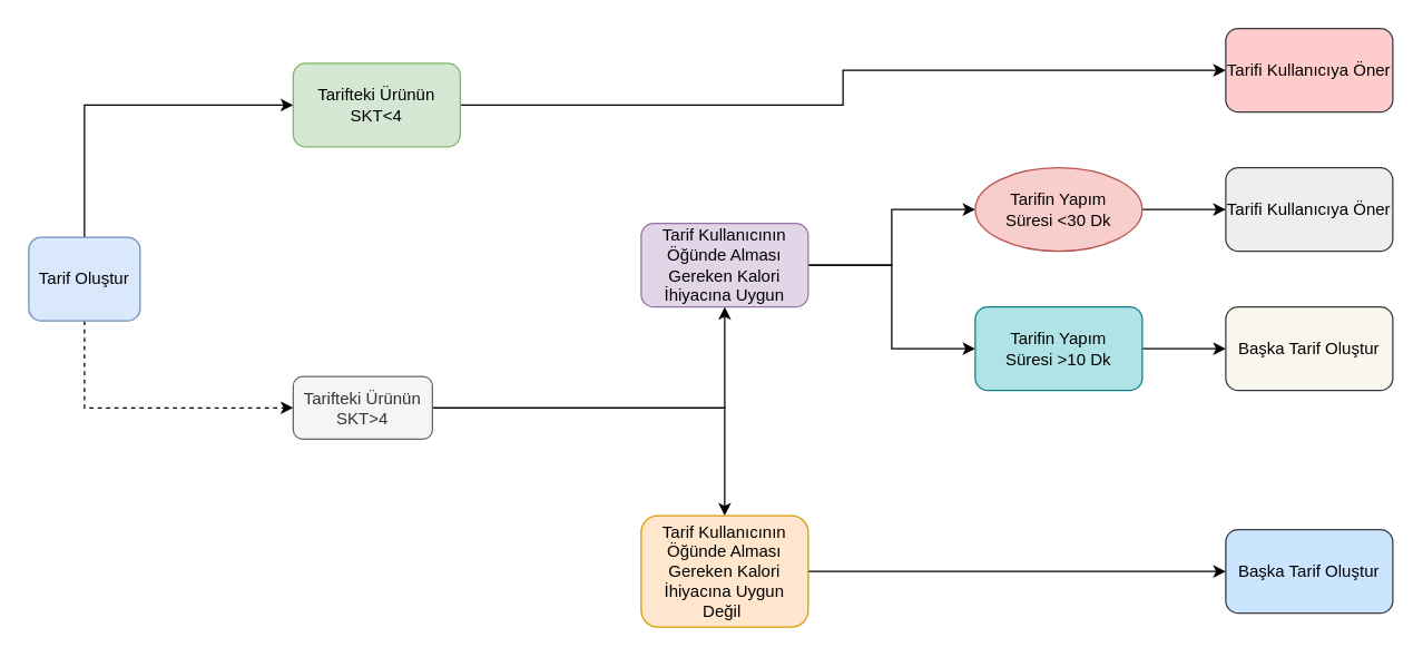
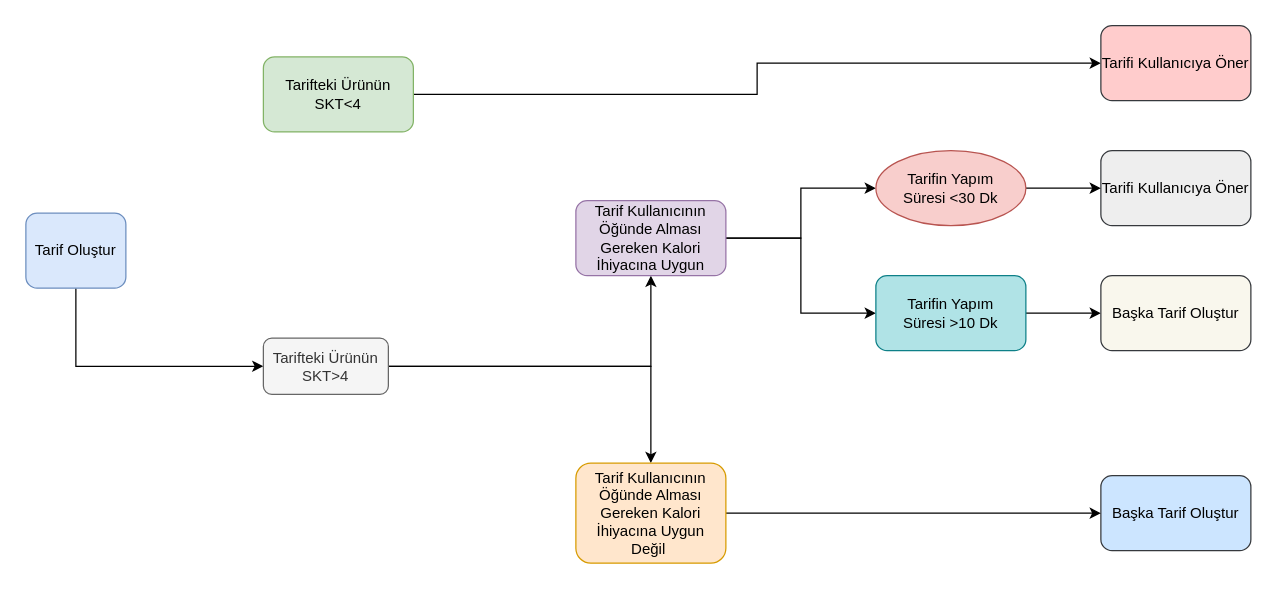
  <mxCell id="0" />
  <mxCell id="1" parent="0" />
- <mxCell id="2" style="edgeStyle=orthogonalEdgeStyle;rounded=0;orthogonalLoop=1;jettySize=auto;html=1;exitX=0.5;exitY=0;exitDx=0;exitDy=0;entryX=0;entryY=0.5;entryDx=0;entryDy=0;" edge="1" parent="1" source="4" target="6"><mxGeometry relative="1" as="geometry" /></mxCell>
- <mxCell id="3" style="edgeStyle=orthogonalEdgeStyle;rounded=0;orthogonalLoop=1;jettySize=auto;html=1;exitX=0.5;exitY=1;exitDx=0;exitDy=0;entryX=0;entryY=0.5;entryDx=0;entryDy=0;dashed=1;" edge="1" parent="1" source="4" target="9"><mxGeometry relative="1" as="geometry" /></mxCell>
+ <mxCell id="3" style="edgeStyle=orthogonalEdgeStyle;rounded=0;orthogonalLoop=1;jettySize=auto;html=1;exitX=0.5;exitY=1;exitDx=0;exitDy=0;entryX=0;entryY=0.5;entryDx=0;entryDy=0;" edge="1" parent="1" source="4" target="9"><mxGeometry relative="1" as="geometry" /></mxCell>
  <mxCell id="4" value="Tarif Oluştur" style="rounded=1;whiteSpace=wrap;html=1;fillColor=#dae8fc;strokeColor=#6c8ebf;" vertex="1" parent="1"><mxGeometry x="20" y="170" width="80" height="60" as="geometry" /></mxCell>
  <mxCell id="5" style="edgeStyle=orthogonalEdgeStyle;rounded=0;orthogonalLoop=1;jettySize=auto;html=1;exitX=1;exitY=0.5;exitDx=0;exitDy=0;" edge="1" parent="1" source="6" target="10"><mxGeometry relative="1" as="geometry" /></mxCell>
  <mxCell id="6" value="Tarifteki Ürünün SKT&amp;lt;4" style="rounded=1;whiteSpace=wrap;html=1;fillColor=#d5e8d4;strokeColor=#82b366;" vertex="1" parent="1"><mxGeometry x="210" y="45" width="120" height="60" as="geometry" /></mxCell>
  <mxCell id="7" value="" style="edgeStyle=orthogonalEdgeStyle;rounded=0;orthogonalLoop=1;jettySize=auto;html=1;" edge="1" parent="1" source="9" target="14"><mxGeometry relative="1" as="geometry" /></mxCell>
  <mxCell id="8" style="edgeStyle=orthogonalEdgeStyle;rounded=0;orthogonalLoop=1;jettySize=auto;html=1;exitX=1;exitY=0.5;exitDx=0;exitDy=0;entryX=0.5;entryY=0;entryDx=0;entryDy=0;" edge="1" parent="1" source="9" target="17"><mxGeometry relative="1" as="geometry" /></mxCell>
  <mxCell id="9" value="Tarifteki Ürünün SKT&amp;gt;4" style="whiteSpace=wrap;html=1;rounded=1;fillColor=#f5f5f5;fontColor=#333333;strokeColor=#666666;" vertex="1" parent="1"><mxGeometry x="210" y="270" width="100" height="45" as="geometry" /></mxCell>
  <mxCell id="10" value="Tarifi Kullanıcıya Öner" style="rounded=1;whiteSpace=wrap;html=1;fillColor=#ffcccc;strokeColor=#36393d;" vertex="1" parent="1"><mxGeometry x="880" y="20" width="120" height="60" as="geometry" /></mxCell>
  <mxCell id="11" value="Başka Tarif Oluştur" style="rounded=1;whiteSpace=wrap;html=1;fillColor=#cce5ff;strokeColor=#36393d;" vertex="1" parent="1"><mxGeometry x="880" y="380" width="120" height="60" as="geometry" /></mxCell>
  <mxCell id="12" style="edgeStyle=orthogonalEdgeStyle;rounded=0;orthogonalLoop=1;jettySize=auto;html=1;exitX=1;exitY=0.5;exitDx=0;exitDy=0;entryX=0;entryY=0.5;entryDx=0;entryDy=0;" edge="1" parent="1" source="14" target="19"><mxGeometry relative="1" as="geometry" /></mxCell>
  <mxCell id="13" style="edgeStyle=orthogonalEdgeStyle;rounded=0;orthogonalLoop=1;jettySize=auto;html=1;exitX=1;exitY=0.5;exitDx=0;exitDy=0;entryX=0;entryY=0.5;entryDx=0;entryDy=0;" edge="1" parent="1" source="14" target="21"><mxGeometry relative="1" as="geometry" /></mxCell>
  <mxCell id="14" value="Tarif Kullanıcının Öğünde Alması Gereken Kalori İhiyacına Uygun" style="whiteSpace=wrap;html=1;rounded=1;fillColor=#e1d5e7;strokeColor=#9673a6;" vertex="1" parent="1"><mxGeometry x="460" y="160" width="120" height="60" as="geometry" /></mxCell>
  <mxCell id="15" value="Tarifi Kullanıcıya Öner" style="whiteSpace=wrap;html=1;rounded=1;fillColor=#eeeeee;strokeColor=#36393d;" vertex="1" parent="1"><mxGeometry x="880" y="120" width="120" height="60" as="geometry" /></mxCell>
  <mxCell id="16" style="edgeStyle=orthogonalEdgeStyle;rounded=0;orthogonalLoop=1;jettySize=auto;html=1;exitX=1;exitY=0.5;exitDx=0;exitDy=0;entryX=0;entryY=0.5;entryDx=0;entryDy=0;" edge="1" parent="1" source="17" target="11"><mxGeometry relative="1" as="geometry" /></mxCell>
  <mxCell id="17" value="Tarif Kullanıcının Öğünde Alması Gereken Kalori İhiyacına Uygun Değil&amp;nbsp;" style="rounded=1;whiteSpace=wrap;html=1;fillColor=#ffe6cc;strokeColor=#d79b00;" vertex="1" parent="1"><mxGeometry x="460" y="370" width="120" height="80" as="geometry" /></mxCell>
  <mxCell id="18" style="edgeStyle=orthogonalEdgeStyle;rounded=0;orthogonalLoop=1;jettySize=auto;html=1;exitX=1;exitY=0.5;exitDx=0;exitDy=0;" edge="1" parent="1" source="19" target="15"><mxGeometry relative="1" as="geometry" /></mxCell>
  <mxCell id="19" value="Tarifin Yapım &lt;br&gt;Süresi&amp;nbsp;&amp;lt;30 Dk" style="ellipse;whiteSpace=wrap;html=1;fillColor=#f8cecc;strokeColor=#b85450;" vertex="1" parent="1"><mxGeometry x="700" y="120" width="120" height="60" as="geometry" /></mxCell>
  <mxCell id="20" style="edgeStyle=orthogonalEdgeStyle;rounded=0;orthogonalLoop=1;jettySize=auto;html=1;exitX=1;exitY=0.5;exitDx=0;exitDy=0;" edge="1" parent="1" source="21" target="22"><mxGeometry relative="1" as="geometry" /></mxCell>
  <mxCell id="21" value="Tarifin Yapım &lt;br&gt;Süresi &amp;gt;10 Dk" style="rounded=1;whiteSpace=wrap;html=1;fillColor=#b0e3e6;strokeColor=#0e8088;" vertex="1" parent="1"><mxGeometry x="700" y="220" width="120" height="60" as="geometry" /></mxCell>
  <mxCell id="22" value="Başka Tarif Oluştur" style="rounded=1;whiteSpace=wrap;html=1;fillColor=#f9f7ed;strokeColor=#36393d;" vertex="1" parent="1"><mxGeometry x="880" y="220" width="120" height="60" as="geometry" /></mxCell>
